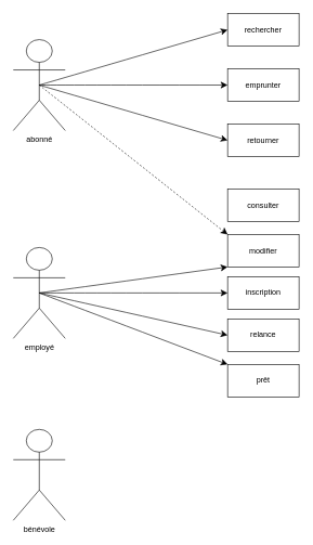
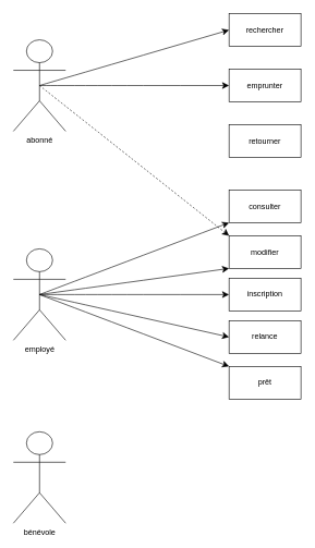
  <mxCell id="0" />
  <mxCell id="1" parent="0" />
  <mxCell id="2" value="&lt;div&gt;bénévole&lt;/div&gt;&lt;div&gt;&lt;br&gt;&lt;/div&gt;" style="shape=umlActor;verticalLabelPosition=bottom;verticalAlign=top;html=1;" vertex="1" parent="1"><mxGeometry x="20" y="660" width="80" height="140" as="geometry" /></mxCell>
+ <mxCell id="3" style="edgeStyle=none;curved=1;rounded=0;orthogonalLoop=1;jettySize=auto;html=1;exitX=0.5;exitY=0.5;exitDx=0;exitDy=0;exitPerimeter=0;entryX=0;entryY=1;entryDx=0;entryDy=0;fontSize=12;startSize=8;endSize=8;" edge="1" parent="1" source="7" target="13"><mxGeometry relative="1" as="geometry" /></mxCell>
  <mxCell id="4" style="edgeStyle=none;curved=1;rounded=0;orthogonalLoop=1;jettySize=auto;html=1;exitX=0.5;exitY=0.5;exitDx=0;exitDy=0;exitPerimeter=0;fontSize=12;startSize=8;endSize=8;entryX=0;entryY=0;entryDx=0;entryDy=0;" edge="1" parent="1" source="7" target="16"><mxGeometry relative="1" as="geometry" /></mxCell>
  <mxCell id="5" style="edgeStyle=none;curved=1;rounded=0;orthogonalLoop=1;jettySize=auto;html=1;exitX=0.5;exitY=0.5;exitDx=0;exitDy=0;exitPerimeter=0;entryX=0;entryY=0.5;entryDx=0;entryDy=0;fontSize=12;startSize=8;endSize=8;" edge="1" parent="1" source="7" target="17"><mxGeometry relative="1" as="geometry" /></mxCell>
  <mxCell id="6" style="edgeStyle=none;curved=1;rounded=0;orthogonalLoop=1;jettySize=auto;html=1;exitX=0.5;exitY=0.5;exitDx=0;exitDy=0;exitPerimeter=0;entryX=0;entryY=0.5;entryDx=0;entryDy=0;fontSize=12;startSize=8;endSize=8;" edge="1" parent="1" source="7" target="18"><mxGeometry relative="1" as="geometry" /></mxCell>
  <mxCell id="7" value="employé" style="shape=umlActor;verticalLabelPosition=bottom;verticalAlign=top;html=1;" vertex="1" parent="1"><mxGeometry x="20" y="380" width="80" height="140" as="geometry" /></mxCell>
  <mxCell id="8" style="edgeStyle=none;curved=1;rounded=0;orthogonalLoop=1;jettySize=auto;html=1;exitX=0.5;exitY=0.5;exitDx=0;exitDy=0;exitPerimeter=0;fontSize=12;startSize=8;endSize=8;" edge="1" parent="1" source="12" target="14"><mxGeometry relative="1" as="geometry" /></mxCell>
- <mxCell id="9" style="edgeStyle=none;curved=1;rounded=0;orthogonalLoop=1;jettySize=auto;html=1;exitX=0.5;exitY=0.5;exitDx=0;exitDy=0;exitPerimeter=0;entryX=0;entryY=0.5;entryDx=0;entryDy=0;fontSize=12;startSize=8;endSize=8;" edge="1" parent="1" source="12" target="15"><mxGeometry relative="1" as="geometry" /></mxCell>
  <mxCell id="10" style="edgeStyle=none;curved=1;rounded=0;orthogonalLoop=1;jettySize=auto;html=1;exitX=0.5;exitY=0.5;exitDx=0;exitDy=0;exitPerimeter=0;entryX=0;entryY=0;entryDx=0;entryDy=0;fontSize=12;startSize=8;endSize=8;dashed=1;" edge="1" parent="1" source="12" target="19"><mxGeometry relative="1" as="geometry" /></mxCell>
  <mxCell id="11" style="edgeStyle=none;curved=1;rounded=0;orthogonalLoop=1;jettySize=auto;html=1;exitX=0.5;exitY=0.5;exitDx=0;exitDy=0;exitPerimeter=0;entryX=0;entryY=0.5;entryDx=0;entryDy=0;fontSize=12;startSize=8;endSize=8;" edge="1" parent="1" source="12" target="21"><mxGeometry relative="1" as="geometry" /></mxCell>
  <mxCell id="12" value="abonné" style="shape=umlActor;verticalLabelPosition=bottom;verticalAlign=top;html=1;" vertex="1" parent="1"><mxGeometry x="20" y="60" width="80" height="140" as="geometry" /></mxCell>
  <mxCell id="13" value="&lt;div&gt;consulter&lt;/div&gt;" style="html=1;whiteSpace=wrap;" vertex="1" parent="1"><mxGeometry x="350" y="290" width="110" height="50" as="geometry" /></mxCell>
  <mxCell id="14" value="emprunter" style="html=1;whiteSpace=wrap;" vertex="1" parent="1"><mxGeometry x="350" y="105" width="110" height="50" as="geometry" /></mxCell>
  <mxCell id="15" value="retourner" style="html=1;whiteSpace=wrap;" vertex="1" parent="1"><mxGeometry x="350" y="190" width="110" height="50" as="geometry" /></mxCell>
  <mxCell id="16" value="prêt" style="html=1;whiteSpace=wrap;" vertex="1" parent="1"><mxGeometry x="350" y="560" width="110" height="50" as="geometry" /></mxCell>
  <mxCell id="17" value="&lt;div&gt;relance&lt;/div&gt;" style="html=1;whiteSpace=wrap;" vertex="1" parent="1"><mxGeometry x="350" y="490" width="110" height="50" as="geometry" /></mxCell>
  <mxCell id="18" value="&lt;div&gt;inscription&lt;/div&gt;" style="html=1;whiteSpace=wrap;" vertex="1" parent="1"><mxGeometry x="350" y="425" width="110" height="50" as="geometry" /></mxCell>
  <mxCell id="19" value="modifier" style="html=1;whiteSpace=wrap;" vertex="1" parent="1"><mxGeometry x="350" y="360" width="110" height="50" as="geometry" /></mxCell>
  <mxCell id="20" style="edgeStyle=none;curved=1;rounded=0;orthogonalLoop=1;jettySize=auto;html=1;exitX=0.5;exitY=0.5;exitDx=0;exitDy=0;exitPerimeter=0;fontSize=12;startSize=8;endSize=8;" edge="1" parent="1" source="7"><mxGeometry relative="1" as="geometry"><mxPoint x="350" y="410" as="targetPoint" /></mxGeometry></mxCell>
  <mxCell id="21" value="rechercher" style="html=1;whiteSpace=wrap;" vertex="1" parent="1"><mxGeometry x="350" y="20" width="110" height="50" as="geometry" /></mxCell>
